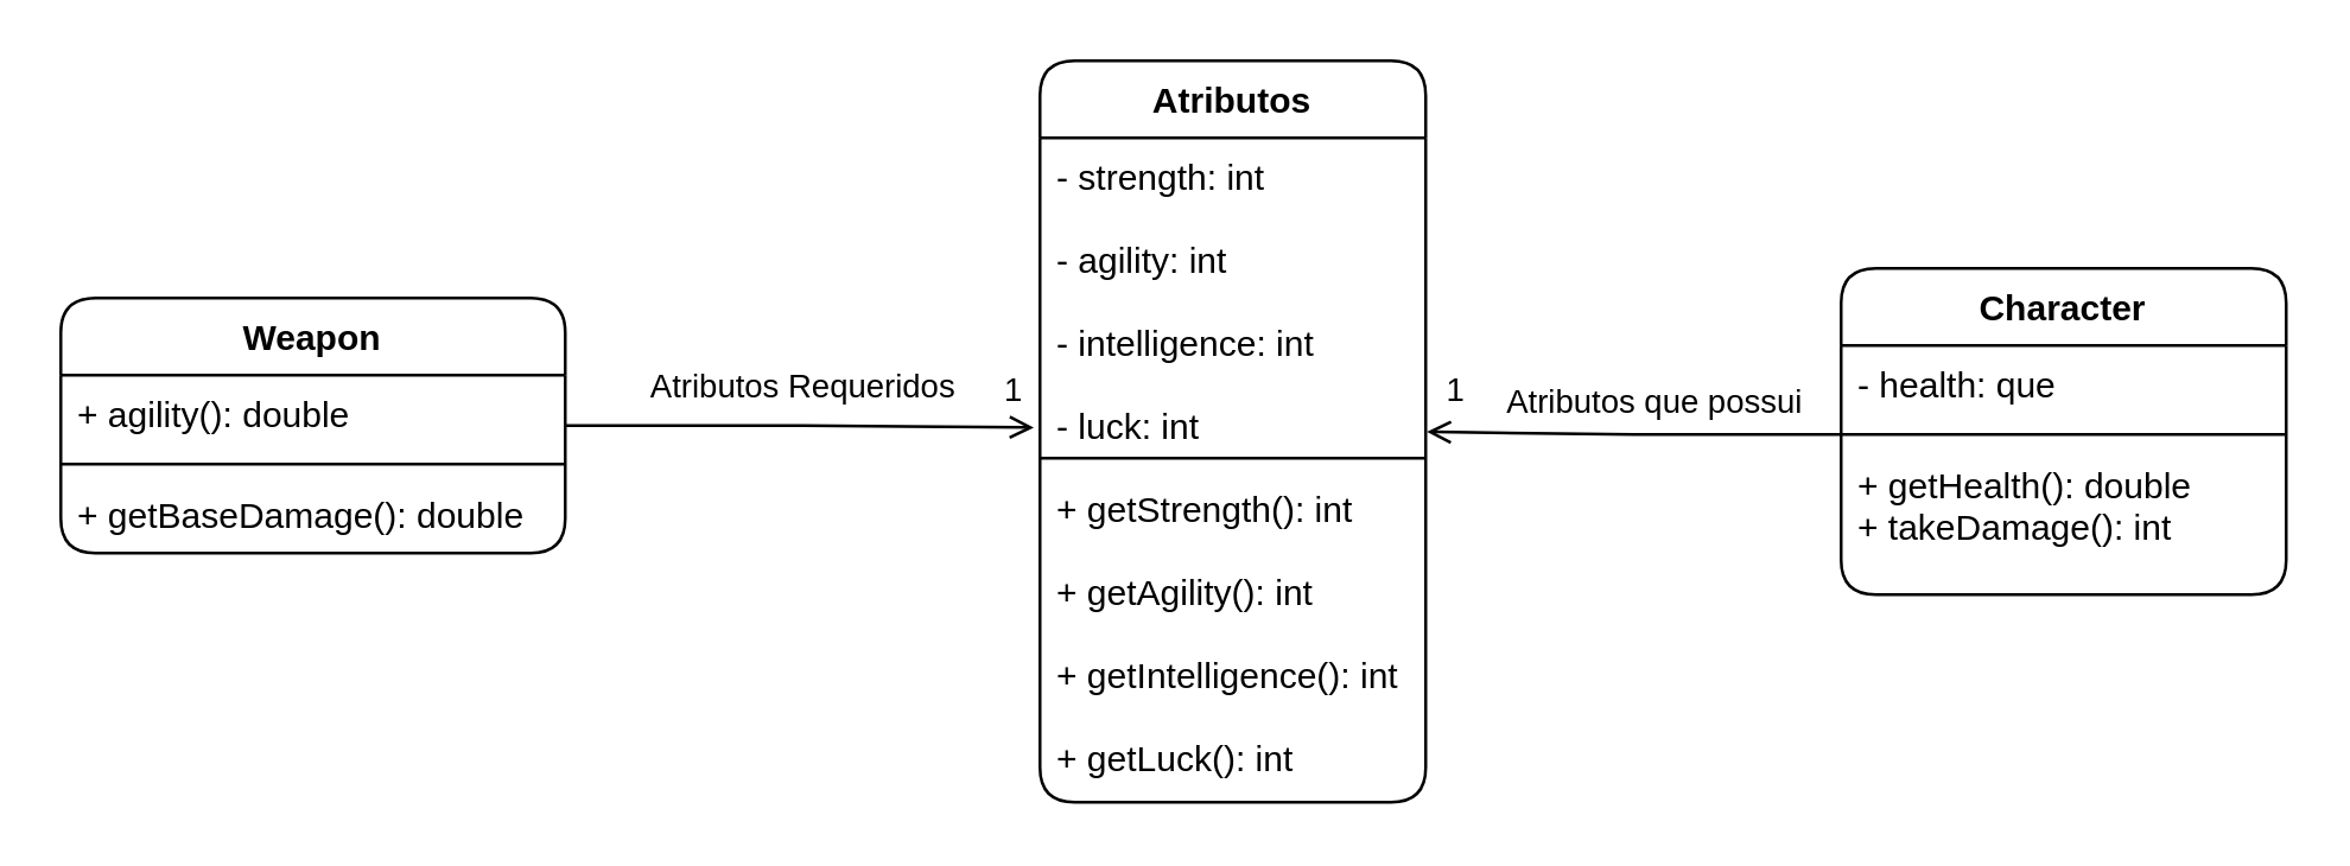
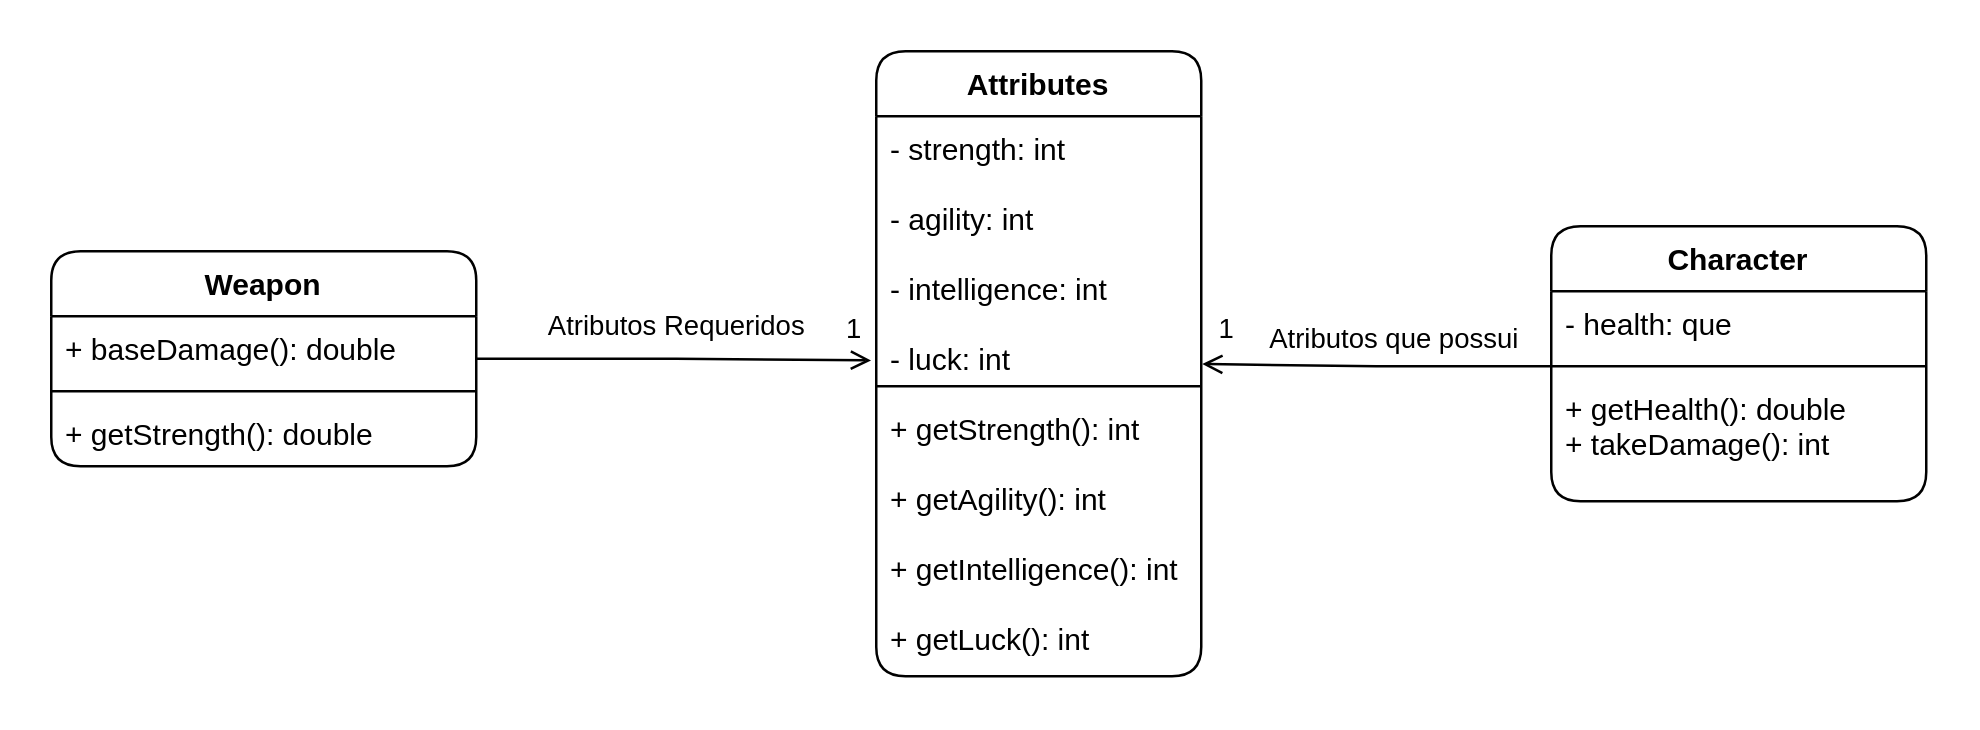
  <mxCell id="0" />
  <mxCell id="1" parent="0" />
- <mxCell id="2" value="Atributos" style="swimlane;fontStyle=1;align=center;verticalAlign=top;childLayout=stackLayout;horizontal=1;startSize=26;horizontalStack=0;resizeParent=1;resizeParentMax=0;resizeLast=0;collapsible=1;marginBottom=0;rounded=1;shadow=0;sketch=0;glass=0;swimlaneLine=1;" vertex="1" parent="1"><mxGeometry x="350" y="20" width="130" height="250" as="geometry" /></mxCell>
+ <mxCell id="2" value="Attributes" style="swimlane;fontStyle=1;align=center;verticalAlign=top;childLayout=stackLayout;horizontal=1;startSize=26;horizontalStack=0;resizeParent=1;resizeParentMax=0;resizeLast=0;collapsible=1;marginBottom=0;rounded=1;shadow=0;sketch=0;glass=0;swimlaneLine=1;" vertex="1" parent="1"><mxGeometry x="350" y="20" width="130" height="250" as="geometry" /></mxCell>
  <mxCell id="3" value="- strength: int&#10;&#10;- agility: int&#10;&#10;- intelligence: int&#10;&#10;- luck: int " style="text;strokeColor=none;fillColor=none;align=left;verticalAlign=top;spacingLeft=4;spacingRight=4;overflow=hidden;rotatable=0;points=[[0,0.5],[1,0.5]];portConstraint=eastwest;" vertex="1" parent="2"><mxGeometry y="26" width="130" height="104" as="geometry" /></mxCell>
  <mxCell id="4" value="" style="line;strokeWidth=1;fillColor=none;align=left;verticalAlign=middle;spacingTop=-1;spacingLeft=3;spacingRight=3;rotatable=0;labelPosition=right;points=[];portConstraint=eastwest;" vertex="1" parent="2"><mxGeometry y="130" width="130" height="8" as="geometry" /></mxCell>
  <mxCell id="5" value="+ getStrength(): int&#10;&#10;+ getAgility(): int&#10;&#10;+ getIntelligence(): int&#10;&#10;+ getLuck(): int" style="text;strokeColor=none;fillColor=none;align=left;verticalAlign=top;spacingLeft=4;spacingRight=4;overflow=hidden;rotatable=0;points=[[0,0.5],[1,0.5]];portConstraint=eastwest;" vertex="1" parent="2"><mxGeometry y="138" width="130" height="112" as="geometry" /></mxCell>
  <mxCell id="6" style="edgeStyle=orthogonalEdgeStyle;rounded=0;orthogonalLoop=1;jettySize=auto;html=1;entryX=-0.016;entryY=0.939;entryDx=0;entryDy=0;entryPerimeter=0;endArrow=open;endFill=0;" edge="1" parent="1" source="9" target="3"><mxGeometry relative="1" as="geometry" /></mxCell>
  <mxCell id="7" value="Atributos Requeridos" style="edgeLabel;html=1;align=center;verticalAlign=middle;resizable=0;points=[];" vertex="1" connectable="0" parent="6"><mxGeometry x="0.114" y="-3" relative="1" as="geometry"><mxPoint x="-7.59" y="-17.69" as="offset" /></mxGeometry></mxCell>
  <mxCell id="8" value="1" style="edgeLabel;html=1;align=center;verticalAlign=middle;resizable=0;points=[];" vertex="1" connectable="0" parent="6"><mxGeometry x="-0.26" y="-1" relative="1" as="geometry"><mxPoint x="91.38" y="-14" as="offset" /></mxGeometry></mxCell>
  <mxCell id="9" value="Weapon" style="swimlane;fontStyle=1;align=center;verticalAlign=top;childLayout=stackLayout;horizontal=1;startSize=26;horizontalStack=0;resizeParent=1;resizeParentMax=0;resizeLast=0;collapsible=1;marginBottom=0;rounded=1;shadow=0;glass=0;sketch=0;gradientColor=none;" vertex="1" parent="1"><mxGeometry y="100" width="170" height="86" as="geometry" x="20" /></mxCell>
- <mxCell id="10" value="+ agility(): double" style="text;strokeColor=none;fillColor=none;align=left;verticalAlign=top;spacingLeft=4;spacingRight=4;overflow=hidden;rotatable=0;points=[[0,0.5],[1,0.5]];portConstraint=eastwest;" vertex="1" parent="9"><mxGeometry y="26" width="170" height="26" as="geometry" /></mxCell>
+ <mxCell id="10" value="+ baseDamage(): double" style="text;strokeColor=none;fillColor=none;align=left;verticalAlign=top;spacingLeft=4;spacingRight=4;overflow=hidden;rotatable=0;points=[[0,0.5],[1,0.5]];portConstraint=eastwest;" vertex="1" parent="9"><mxGeometry y="26" width="170" height="26" as="geometry" /></mxCell>
  <mxCell id="11" value="" style="line;strokeWidth=1;fillColor=none;align=left;verticalAlign=middle;spacingTop=-1;spacingLeft=3;spacingRight=3;rotatable=0;labelPosition=right;points=[];portConstraint=eastwest;" vertex="1" parent="9"><mxGeometry y="52" width="170" height="8" as="geometry" /></mxCell>
- <mxCell id="12" value="+ getBaseDamage(): double" style="text;strokeColor=none;fillColor=none;align=left;verticalAlign=top;spacingLeft=4;spacingRight=4;overflow=hidden;rotatable=0;points=[[0,0.5],[1,0.5]];portConstraint=eastwest;" vertex="1" parent="9"><mxGeometry y="60" width="170" height="26" as="geometry" /></mxCell>
+ <mxCell id="12" value="+ getStrength(): double" style="text;strokeColor=none;fillColor=none;align=left;verticalAlign=top;spacingLeft=4;spacingRight=4;overflow=hidden;rotatable=0;points=[[0,0.5],[1,0.5]];portConstraint=eastwest;" vertex="1" parent="9"><mxGeometry y="60" width="170" height="26" as="geometry" /></mxCell>
  <mxCell id="13" value="Character" style="swimlane;fontStyle=1;align=center;verticalAlign=top;childLayout=stackLayout;horizontal=1;startSize=26;horizontalStack=0;resizeParent=1;resizeParentMax=0;resizeLast=0;collapsible=1;marginBottom=0;rounded=1;shadow=0;glass=0;sketch=0;gradientColor=none;" vertex="1" parent="1"><mxGeometry x="620" y="90" width="150" height="110" as="geometry" /></mxCell>
  <mxCell id="14" value="- health: que" style="text;strokeColor=none;fillColor=none;align=left;verticalAlign=top;spacingLeft=4;spacingRight=4;overflow=hidden;rotatable=0;points=[[0,0.5],[1,0.5]];portConstraint=eastwest;" vertex="1" parent="13"><mxGeometry y="26" width="150" height="26" as="geometry" /></mxCell>
  <mxCell id="15" value="" style="line;strokeWidth=1;fillColor=none;align=left;verticalAlign=middle;spacingTop=-1;spacingLeft=3;spacingRight=3;rotatable=0;labelPosition=right;points=[];portConstraint=eastwest;" vertex="1" parent="13"><mxGeometry y="52" width="150" height="8" as="geometry" /></mxCell>
  <mxCell id="16" value="+ getHealth(): double&#10;+ takeDamage(): int" style="text;strokeColor=none;fillColor=none;align=left;verticalAlign=top;spacingLeft=4;spacingRight=4;overflow=hidden;rotatable=0;points=[[0,0.5],[1,0.5]];portConstraint=eastwest;" vertex="1" parent="13"><mxGeometry y="60" width="150" height="50" as="geometry" /></mxCell>
  <mxCell id="17" style="edgeStyle=orthogonalEdgeStyle;rounded=0;orthogonalLoop=1;jettySize=auto;html=1;endArrow=open;endFill=0;entryX=1.003;entryY=0.953;entryDx=0;entryDy=0;entryPerimeter=0;" edge="1" parent="1" source="15" target="3"><mxGeometry relative="1" as="geometry"><mxPoint x="482" y="150" as="targetPoint" /></mxGeometry></mxCell>
  <mxCell id="18" value="Atributos que possui" style="edgeLabel;html=1;align=center;verticalAlign=middle;resizable=0;points=[];" vertex="1" connectable="0" parent="17"><mxGeometry x="0.333" y="1" relative="1" as="geometry"><mxPoint x="29.83" y="-12.08" as="offset" /></mxGeometry></mxCell>
  <mxCell id="19" value="1" style="edgeLabel;html=1;align=center;verticalAlign=middle;resizable=0;points=[];" vertex="1" connectable="0" parent="17"><mxGeometry x="0.274" y="-2" relative="1" as="geometry"><mxPoint x="-41.31" y="-13.08" as="offset" /></mxGeometry></mxCell>
